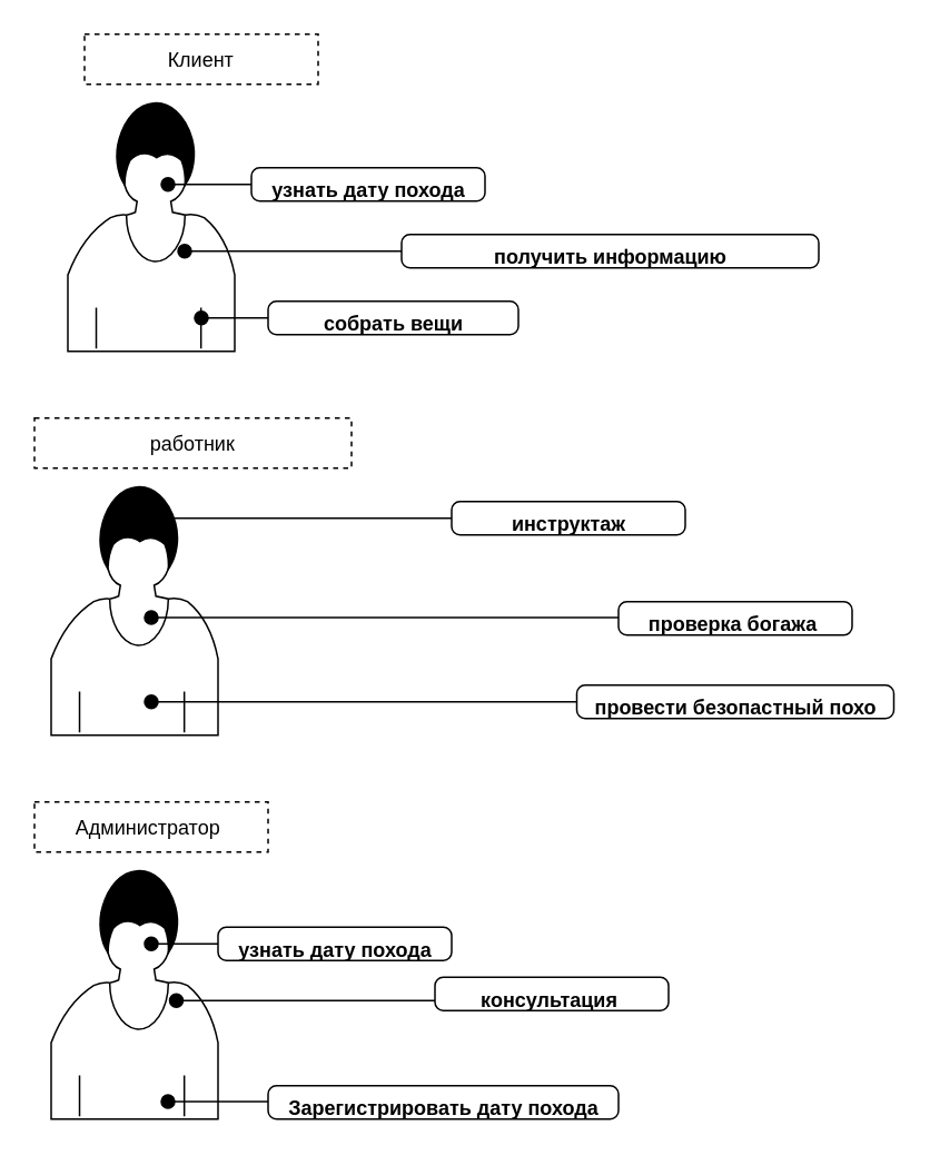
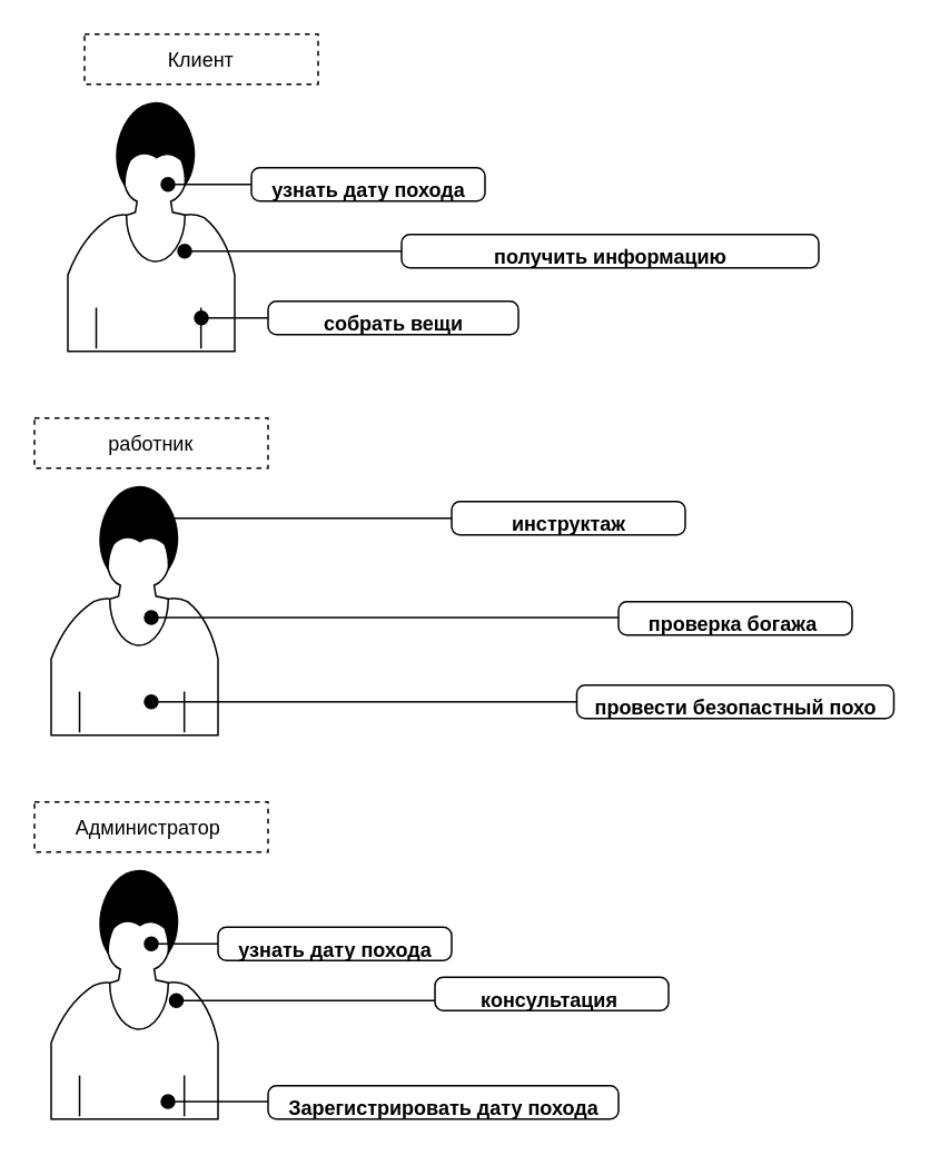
  <mxCell id="0" />
  <mxCell id="1" parent="0" />
  <mxCell id="2" value="" style="shape=mxgraph.bpmn.user_task;html=1;outlineConnect=0;fontStyle=1" parent="1" vertex="1"><mxGeometry x="40" y="60" width="100" height="150" as="geometry" /></mxCell>
  <mxCell id="3" value="" style="shape=mxgraph.bpmn.user_task;html=1;outlineConnect=0;" parent="1" vertex="1"><mxGeometry x="30" y="290" width="100" height="150" as="geometry" /></mxCell>
  <mxCell id="4" value="" style="shape=mxgraph.bpmn.user_task;html=1;outlineConnect=0;" parent="1" vertex="1"><mxGeometry x="30" y="520" width="100" height="150" as="geometry" /></mxCell>
  <mxCell id="5" value="" style="html=1;verticalAlign=bottom;startArrow=oval;startFill=1;endArrow=block;startSize=8;" parent="1" edge="1"><mxGeometry width="60" relative="1" as="geometry"><mxPoint x="110" y="150" as="sourcePoint" /><mxPoint x="280" y="150" as="targetPoint" /></mxGeometry></mxCell>
  <mxCell id="6" value="" style="html=1;verticalAlign=bottom;startArrow=oval;startFill=1;endArrow=block;startSize=8;" parent="1" edge="1"><mxGeometry width="60" relative="1" as="geometry"><mxPoint x="120" y="190" as="sourcePoint" /><mxPoint x="180" y="190" as="targetPoint" /></mxGeometry></mxCell>
  <mxCell id="7" value="" style="html=1;verticalAlign=bottom;startArrow=oval;startFill=1;endArrow=block;startSize=8;" parent="1" edge="1"><mxGeometry width="60" relative="1" as="geometry"><mxPoint x="100" y="110" as="sourcePoint" /><mxPoint x="160" y="110" as="targetPoint" /></mxGeometry></mxCell>
  <mxCell id="8" value="" style="html=1;verticalAlign=bottom;startArrow=oval;startFill=1;endArrow=block;startSize=8;" parent="1" edge="1"><mxGeometry width="60" relative="1" as="geometry"><mxPoint x="90" y="565" as="sourcePoint" /><mxPoint x="150" y="565" as="targetPoint" /></mxGeometry></mxCell>
  <mxCell id="9" value="" style="html=1;verticalAlign=bottom;startArrow=oval;startFill=1;endArrow=block;startSize=8;" parent="1" edge="1"><mxGeometry width="60" relative="1" as="geometry"><mxPoint x="105" y="599" as="sourcePoint" /><mxPoint x="295" y="599" as="targetPoint" /></mxGeometry></mxCell>
  <mxCell id="10" value="" style="html=1;verticalAlign=bottom;startArrow=oval;startFill=1;endArrow=block;startSize=8;" parent="1" edge="1"><mxGeometry width="60" relative="1" as="geometry"><mxPoint x="100" y="659.5" as="sourcePoint" /><mxPoint x="180" y="659.5" as="targetPoint" /></mxGeometry></mxCell>
  <mxCell id="11" value="Клиент" style="fontStyle=0;dashed=1;" parent="1" vertex="1"><mxGeometry x="50" y="20" width="140" height="30" as="geometry" /></mxCell>
- <mxCell id="12" value="работник" style="fontStyle=0;dashed=1;" parent="1" vertex="1"><mxGeometry x="20" y="250" width="190" height="30" as="geometry" /></mxCell>
+ <mxCell id="12" value="работник" style="fontStyle=0;dashed=1;" parent="1" vertex="1"><mxGeometry x="20" y="250" width="140" height="30" as="geometry" /></mxCell>
  <mxCell id="13" value="Администратор " style="fontStyle=0;dashed=1;" parent="1" vertex="1"><mxGeometry x="20" y="480" width="140" height="30" as="geometry" /></mxCell>
  <mxCell id="14" value="узнать дату похода" style="html=1;align=center;verticalAlign=top;rounded=1;absoluteArcSize=1;arcSize=10;dashed=0;fontStyle=1" parent="1" vertex="1"><mxGeometry x="150" y="100" width="140" height="20" as="geometry" /></mxCell>
  <mxCell id="15" value="&amp;nbsp;получить информацию&amp;nbsp;" style="html=1;align=center;verticalAlign=top;rounded=1;absoluteArcSize=1;arcSize=10;dashed=0;fontStyle=1" parent="1" vertex="1"><mxGeometry x="240" y="140" width="250" height="20" as="geometry" /></mxCell>
  <mxCell id="16" value="собрать вещи" style="html=1;align=center;verticalAlign=top;rounded=1;absoluteArcSize=1;arcSize=10;dashed=0;fontStyle=1" parent="1" vertex="1"><mxGeometry x="160" y="180" width="150" height="20" as="geometry" /></mxCell>
  <mxCell id="17" value="узнать дату похода" style="html=1;align=center;verticalAlign=top;rounded=1;absoluteArcSize=1;arcSize=10;dashed=0;fontStyle=1" parent="1" vertex="1"><mxGeometry x="130" y="555" width="140" height="20" as="geometry" /></mxCell>
  <mxCell id="18" value="консультация&amp;nbsp;" style="html=1;align=center;verticalAlign=top;rounded=1;absoluteArcSize=1;arcSize=10;dashed=0;fontStyle=1" parent="1" vertex="1"><mxGeometry x="260" y="585" width="140" height="20" as="geometry" /></mxCell>
  <mxCell id="19" value="Зарегистрировать дату похода" style="html=1;align=center;verticalAlign=top;rounded=1;absoluteArcSize=1;arcSize=10;dashed=0;fontStyle=1" parent="1" vertex="1"><mxGeometry x="160" y="650" width="210" height="20" as="geometry" /></mxCell>
  <mxCell id="20" value="" style="html=1;verticalAlign=bottom;startArrow=oval;startFill=1;endArrow=block;startSize=8;" parent="1" edge="1"><mxGeometry width="60" relative="1" as="geometry"><mxPoint x="90" y="310" as="sourcePoint" /><mxPoint x="330" y="310" as="targetPoint" /></mxGeometry></mxCell>
  <mxCell id="21" value="инструктаж" style="html=1;align=center;verticalAlign=top;rounded=1;absoluteArcSize=1;arcSize=10;dashed=0;fontStyle=1" parent="1" vertex="1"><mxGeometry x="270" y="300" width="140" height="20" as="geometry" /></mxCell>
  <mxCell id="22" style="edgeStyle=orthogonalEdgeStyle;rounded=0;orthogonalLoop=1;jettySize=auto;html=1;exitX=0.5;exitY=1;exitDx=0;exitDy=0;" parent="1" source="18" target="18" edge="1"><mxGeometry relative="1" as="geometry" /></mxCell>
  <mxCell id="23" value="" style="html=1;verticalAlign=bottom;startArrow=oval;startFill=1;endArrow=block;startSize=8;" parent="1" edge="1"><mxGeometry width="60" relative="1" as="geometry"><mxPoint x="90" y="369.5" as="sourcePoint" /><mxPoint x="390" y="369.5" as="targetPoint" /></mxGeometry></mxCell>
  <mxCell id="24" value="проверка богажа&amp;nbsp;" style="html=1;align=center;verticalAlign=top;rounded=1;absoluteArcSize=1;arcSize=10;dashed=0;fontStyle=1" parent="1" vertex="1"><mxGeometry x="370" y="360" width="140" height="20" as="geometry" /></mxCell>
  <mxCell id="25" value="" style="html=1;verticalAlign=bottom;startArrow=oval;startFill=1;endArrow=block;startSize=8;" edge="1" parent="1"><mxGeometry width="60" relative="1" as="geometry"><mxPoint x="90" y="420" as="sourcePoint" /><mxPoint x="390" y="420" as="targetPoint" /></mxGeometry></mxCell>
  <mxCell id="26" value="провести безопастный похо" style="html=1;align=center;verticalAlign=top;rounded=1;absoluteArcSize=1;arcSize=10;dashed=0;fontStyle=1" vertex="1" parent="1"><mxGeometry x="345" y="410" width="190" height="20" as="geometry" /></mxCell>
